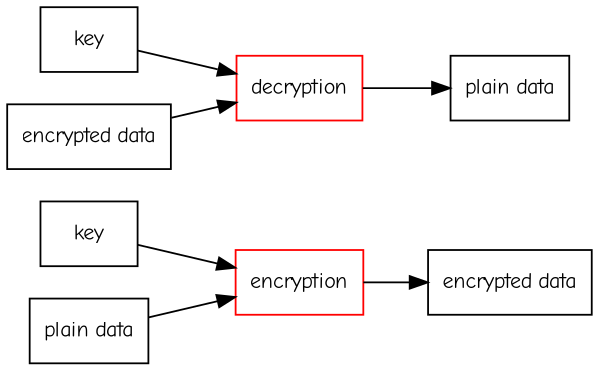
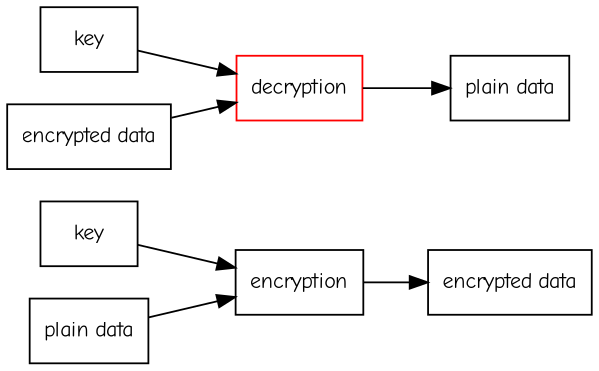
  digraph {
    rankdir=LR
    fontname="Comic Neue"
    node [fontname="Comic Neue" fontsize=12 shape=box]
    edge [fontname="Comic Neue"]
-   encryption [color=red]
+   encryption [color=black]
    n2 [label="encrypted data"]
    n3 [label=key]
    n4 [label="plain data"]
    decryption [color=red]
    n6 [label="plain data"]
    n7 [label=key]
    n8 [label="encrypted data"]
    encryption -> n2
    n3 -> encryption
    n4 -> encryption
    decryption -> n6
    n7 -> decryption
    n8 -> decryption
  }
